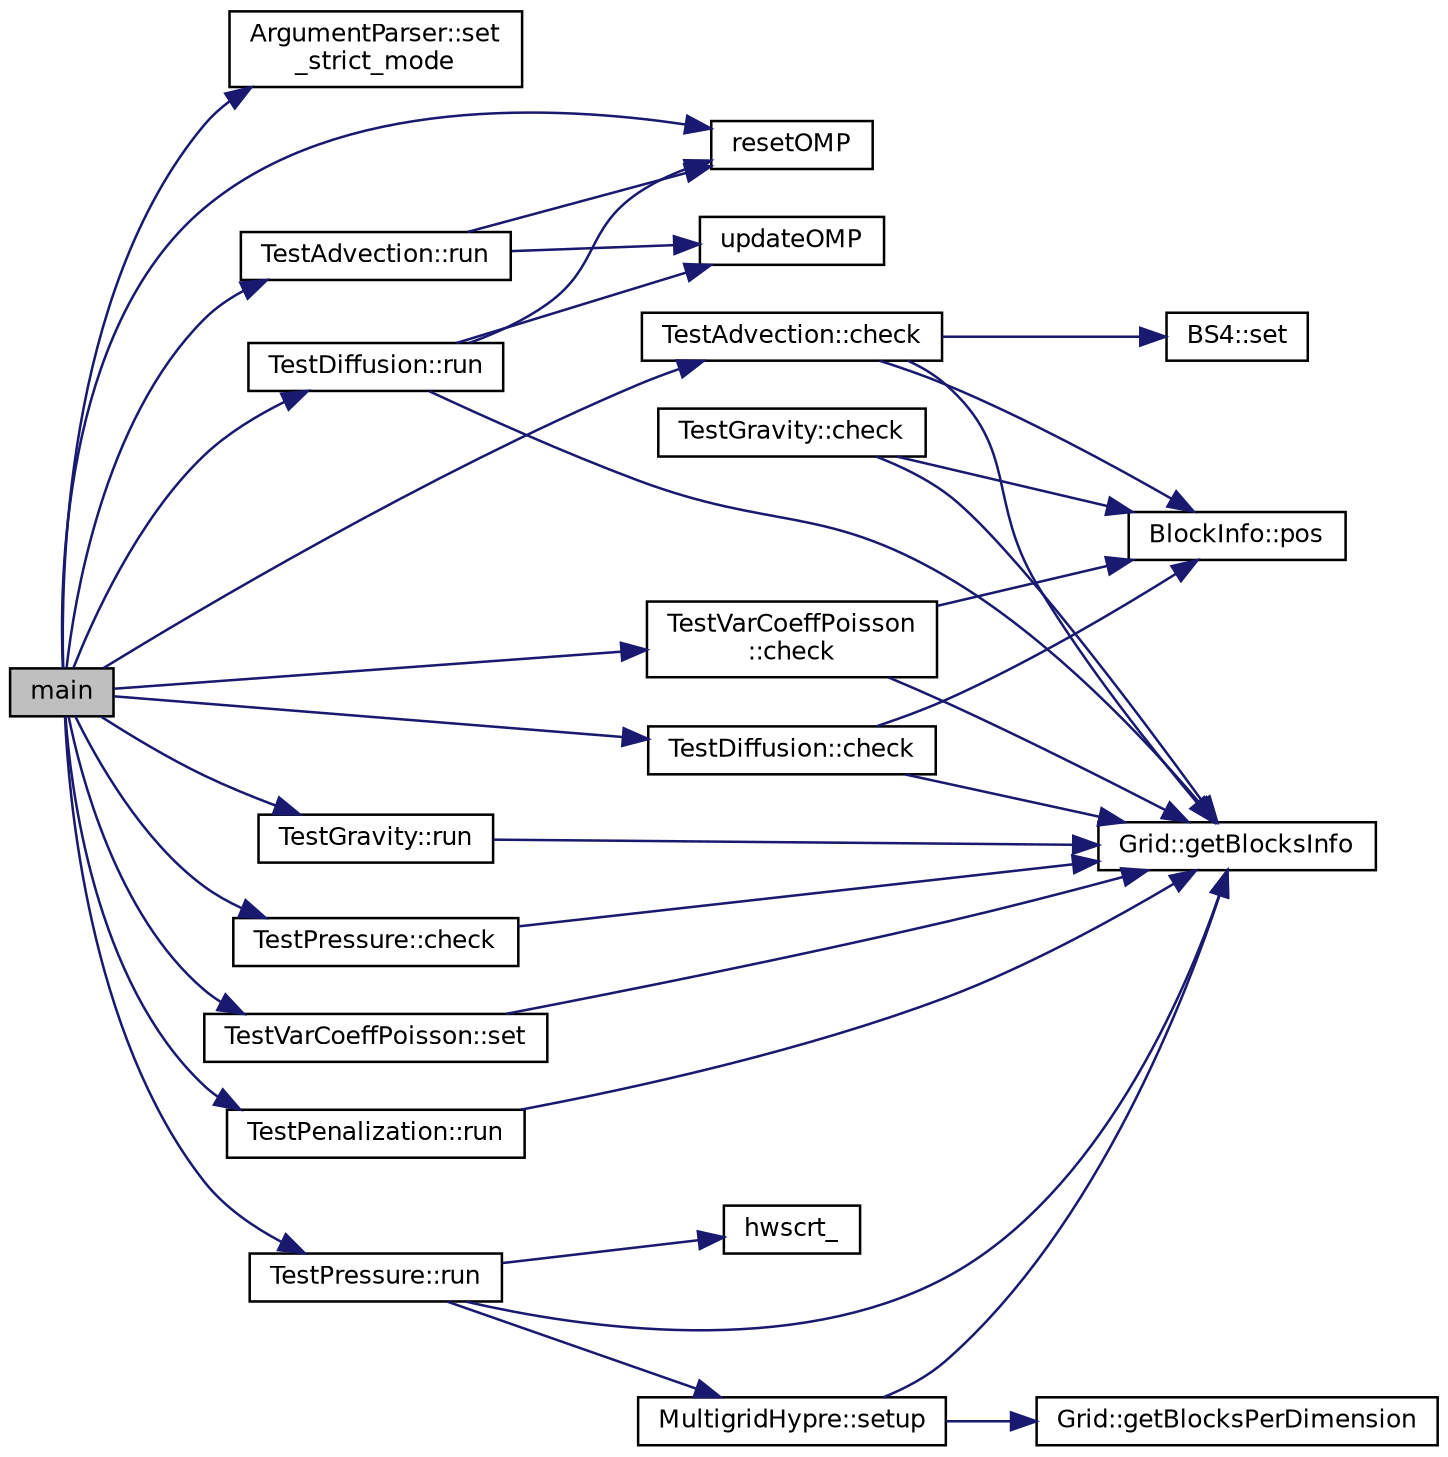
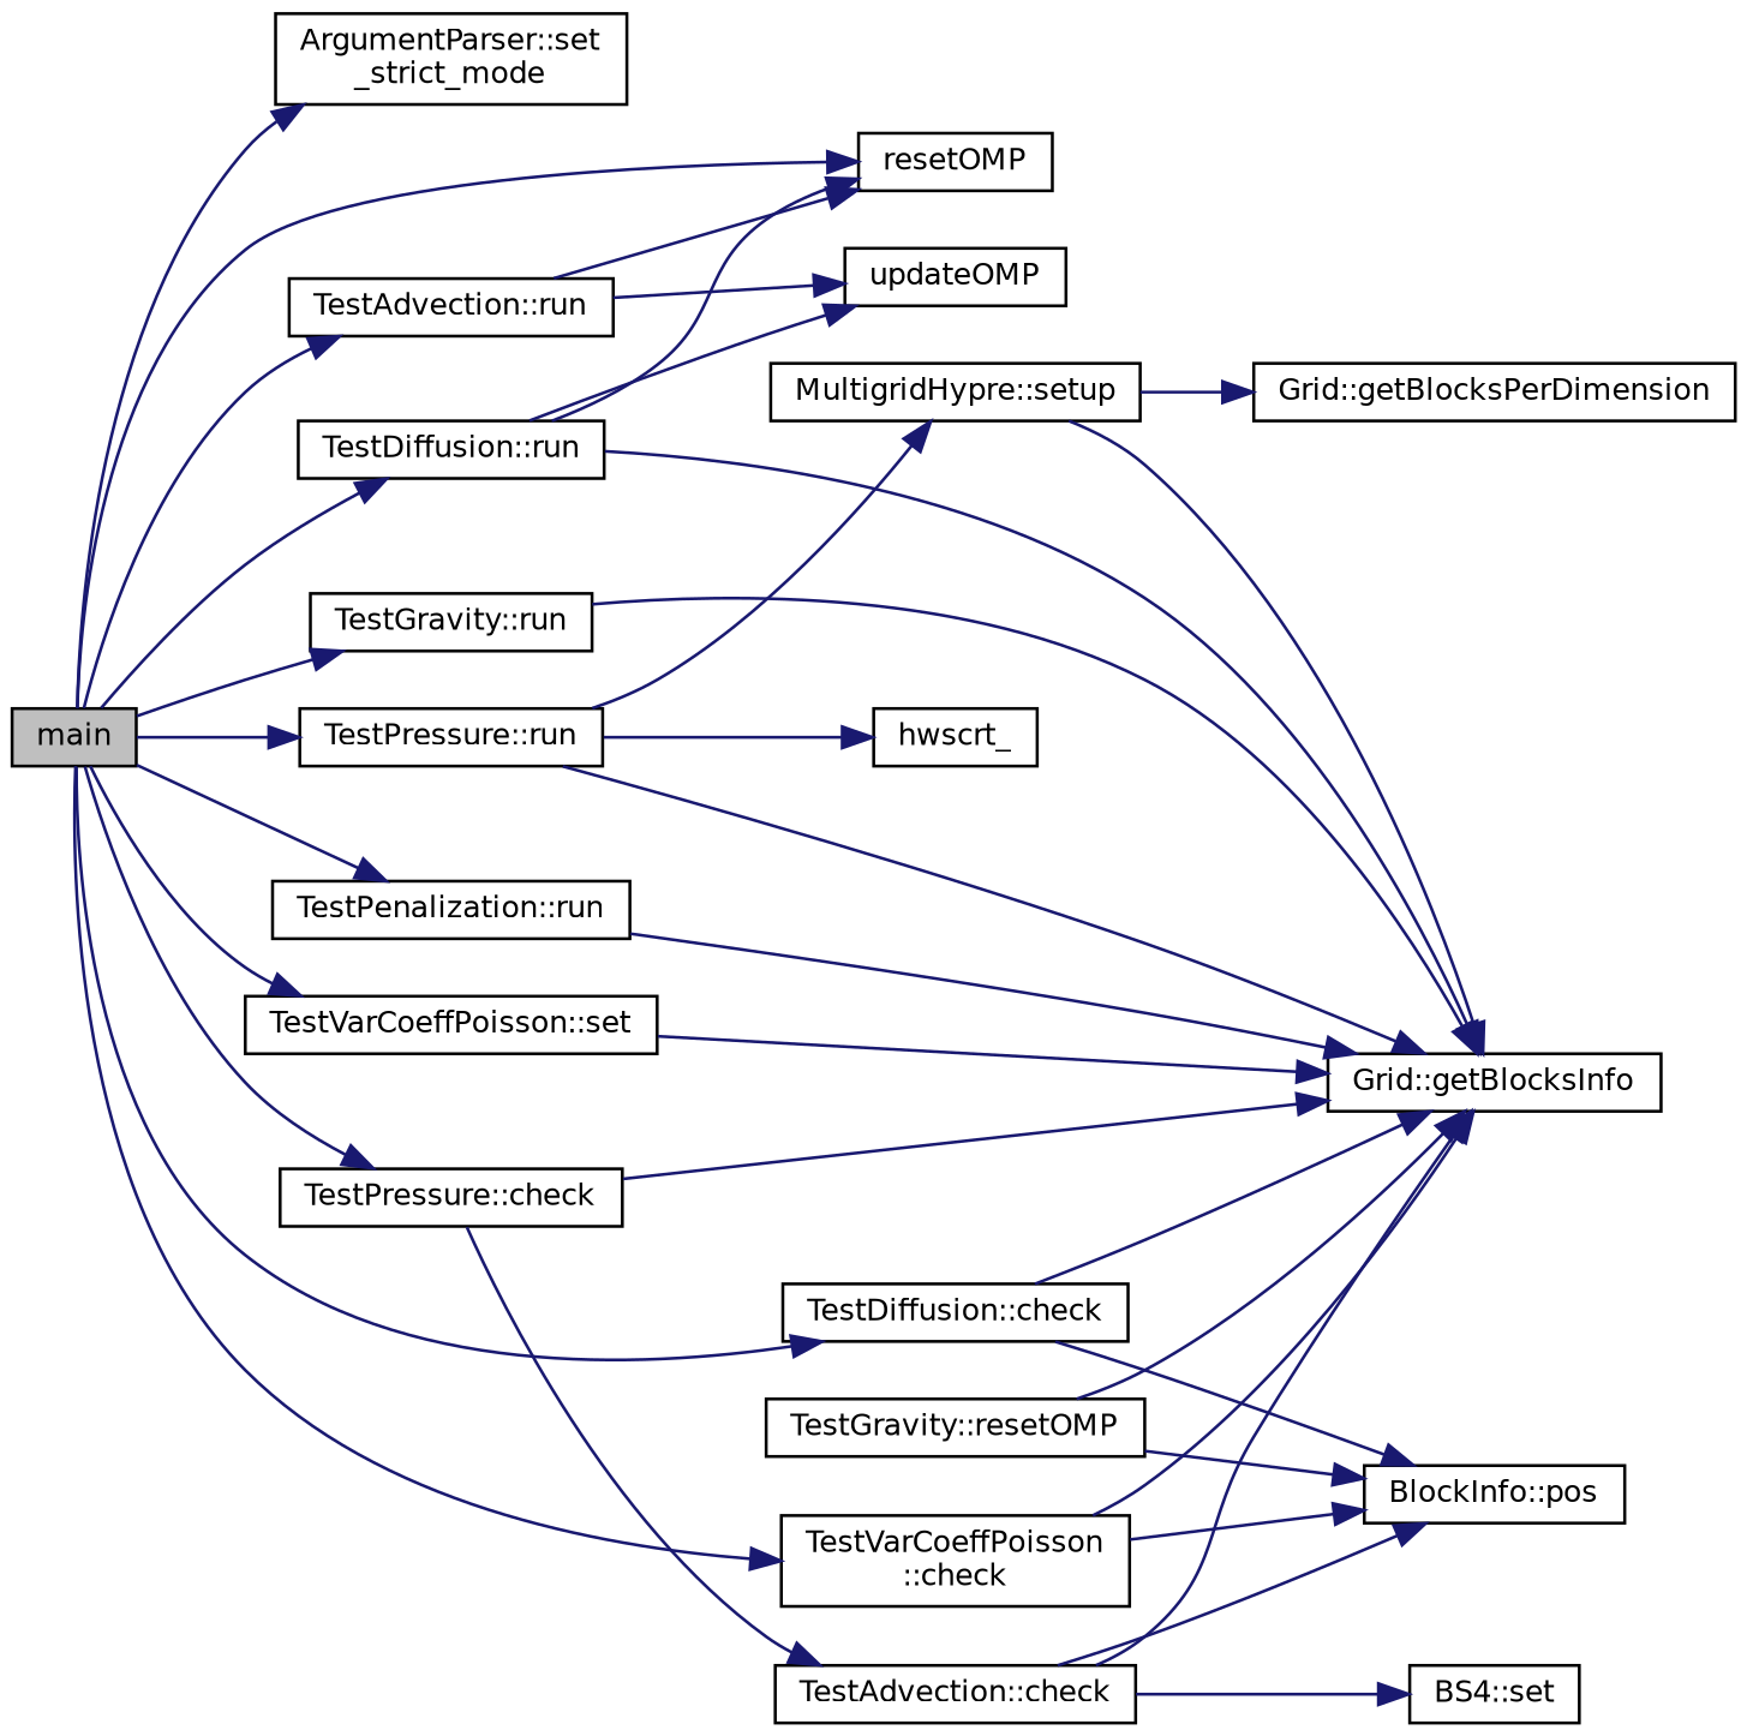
  digraph {
    rankdir=LR
    node [color=black fillcolor=white fontname=Helvetica fontsize=10 shape=record style=filled]
    edge [color=midnightblue fontname=Helvetica fontsize=10 labelfontname=Helvetica labelfontsize=10 style=solid]
    n1 [fillcolor=grey75 fontcolor=black height=0.2 label=main width=0.4]
    n2 [height=0.2 label="ArgumentParser::set\l_strict_mode" width=0.4]
    n3 [height=0.2 label="TestAdvection::run" width=0.4]
    n4 [height=0.2 label="TestAdvection::check" width=0.4]
    n5 [height=0.2 label="TestDiffusion::run" width=0.4]
    n6 [height=0.2 label="TestDiffusion::check" width=0.4]
    n7 [height=0.2 label="TestPressure::run" width=0.4]
    n8 [height=0.2 label="TestPressure::check" width=0.4]
    n9 [height=0.2 label="TestVarCoeffPoisson::set" width=0.4]
    n10 [height=0.2 label="TestVarCoeffPoisson\l::check" width=0.4]
    n11 [height=0.2 label="TestGravity::run" width=0.4]
    n12 [height=0.2 label="TestPenalization::run" width=0.4]
    n13 [height=0.2 label=resetOMP width=0.4]
    n14 [height=0.2 label=updateOMP width=0.4]
    n15 [height=0.2 label="Grid::getBlocksInfo" width=0.4]
    n16 [height=0.2 label="BlockInfo::pos" width=0.4]
    n17 [height=0.2 label="BS4::set" width=0.4]
    n18 [height=0.2 label=hwscrt_ width=0.4]
    n19 [height=0.2 label="MultigridHypre::setup" width=0.4]
-   n20 [height=0.2 label="TestGravity::check" width=0.4]
+   n20 [height=0.2 label="TestGravity::resetOMP" width=0.4]
    n21 [height=0.2 label="Grid::getBlocksPerDimension" width=0.4]
    n1 -> n2
    n1 -> n3
-   n1 -> n4
+   n8 -> n4
    n1 -> n5
    n1 -> n6
    n1 -> n7
    n1 -> n8
    n1 -> n9
    n1 -> n10
    n1 -> n11
    n1 -> n12
    n1 -> n13
    n3 -> n13
    n3 -> n14
    n4 -> n15
    n4 -> n16
    n4 -> n17
    n5 -> n13
    n5 -> n14
    n5 -> n15
    n6 -> n15
    n6 -> n16
    n7 -> n15
    n7 -> n18
    n7 -> n19
    n8 -> n15
    n9 -> n15
    n10 -> n15
    n10 -> n16
    n11 -> n15
    n12 -> n15
    n19 -> n15
    n19 -> n21
    n20 -> n15
    n20 -> n16
  }
